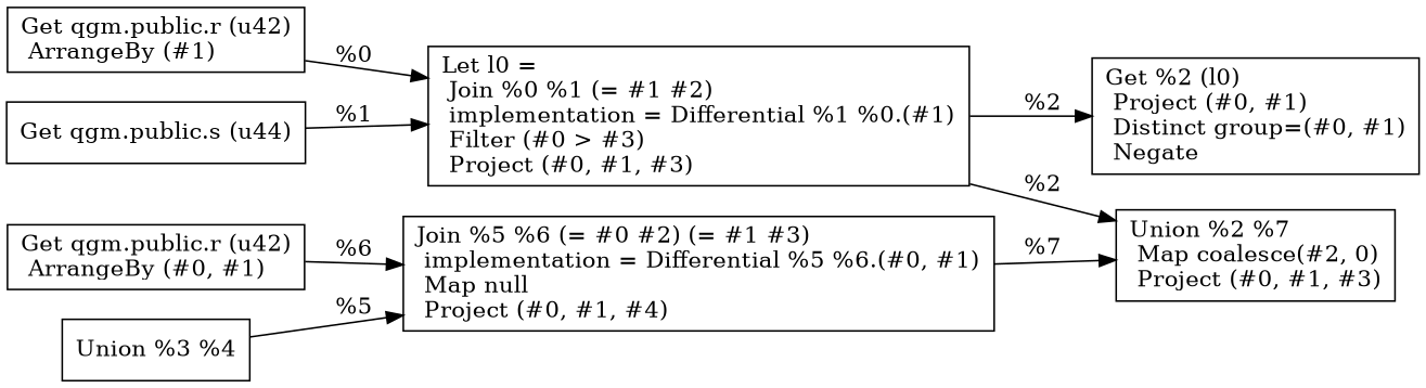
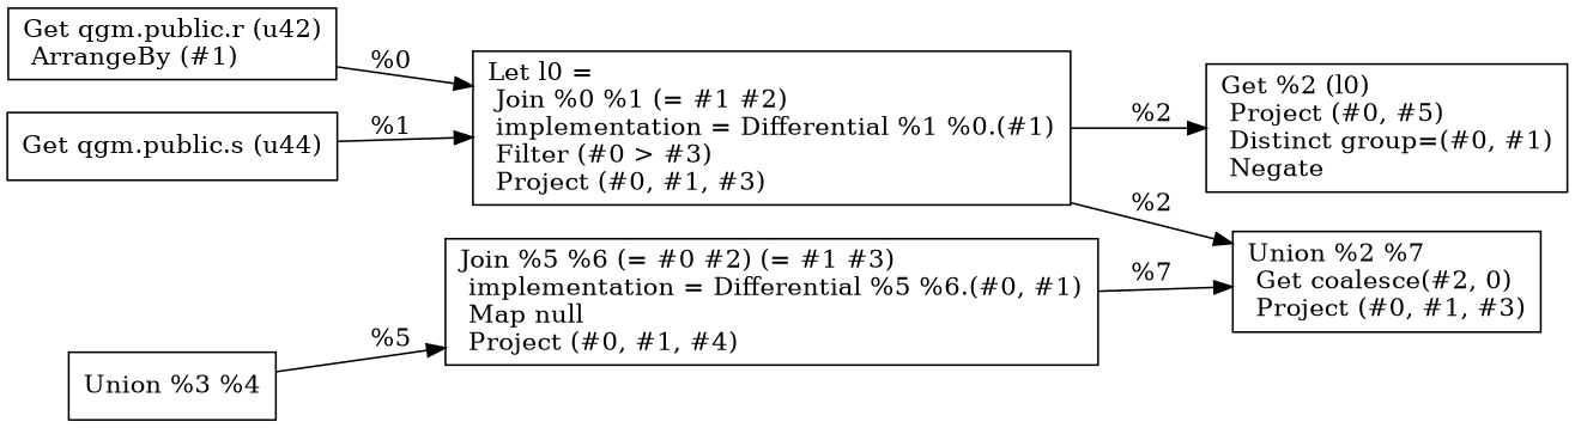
  digraph {
    rankdir=LR
    node [shape=record]
    n1 [label=" Get qgm.public.r (u42)\l ArrangeBy (#1)\l"]
    n2 [label="Let l0 =\l Join %0 %1 (= #1 #2)\l  implementation = Differential %1 %0.(#1)\l Filter (#0 \> #3)\l Project (#0, #1, #3)\l"]
-   n3 [label=" Get %2 (l0)\l Project (#0, #1)\l Distinct group=(#0, #1)\l Negate\l"]
-   n4 [label=" Union %2 %7\l Map coalesce(#2, 0)\l Project (#0, #1, #3)\l"]
+   n3 [label=" Get %2 (l0)\l Project (#0, #5)\l Distinct group=(#0, #1)\l Negate\l"]
+   n4 [label=" Union %2 %7\l Get coalesce(#2, 0)\l Project (#0, #1, #3)\l"]
    n5 [label=" Get qgm.public.s (u44)\l"]
    n6 [label=" Union %3 %4\l"]
    n7 [label=" Join %5 %6 (= #0 #2) (= #1 #3)\l  implementation = Differential %5 %6.(#0, #1)\l Map null\l Project (#0, #1, #4)\l"]
-   n8 [label=" Get qgm.public.r (u42)\l ArrangeBy (#0, #1)\l"]
    n1 -> n2 [label="%0\l"]
    n2 -> n3 [label="%2\l"]
    n2 -> n4 [label="%2\l"]
    n5 -> n2 [label="%1\l"]
    n6 -> n7 [label="%5\l"]
    n7 -> n4 [label="%7\l"]
-   n8 -> n7 [label="%6\l"]
  }
